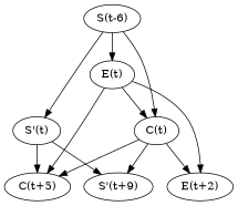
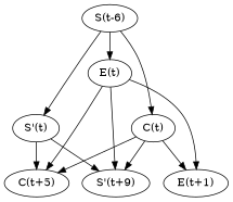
  digraph {
    n1 [label="S(t-6)"]
    n2 [label="C(t)"]
    n3 [label="E(t)"]
    n4 [label="S'(t)"]
    n5 [label="C(t+5)"]
-   n6 [label="E(t+2)"]
+   n6 [label="E(t+1)"]
    n7 [label="S'(t+9)"]
    n1 -> n2
    n1 -> n3
    n1 -> n4
    n2 -> n5
    n2 -> n6
    n2 -> n7
    n3 -> n5
    n3 -> n6
-   n3 -> n2
+   n3 -> n7
    n4 -> n5
    n4 -> n7
  }
